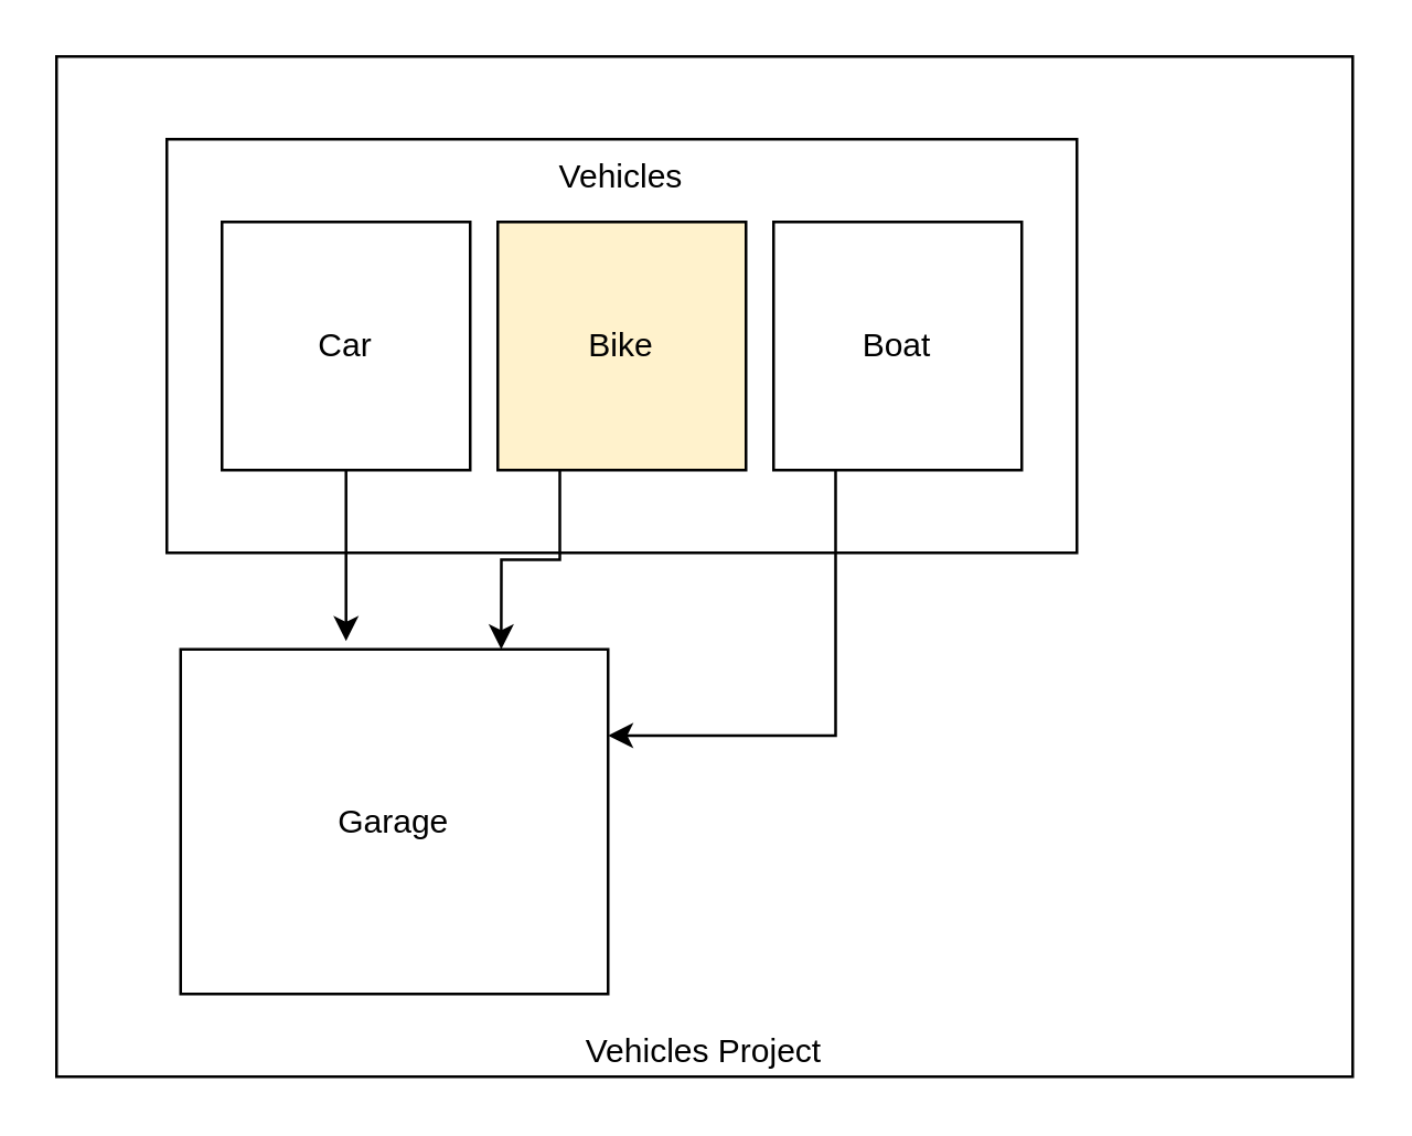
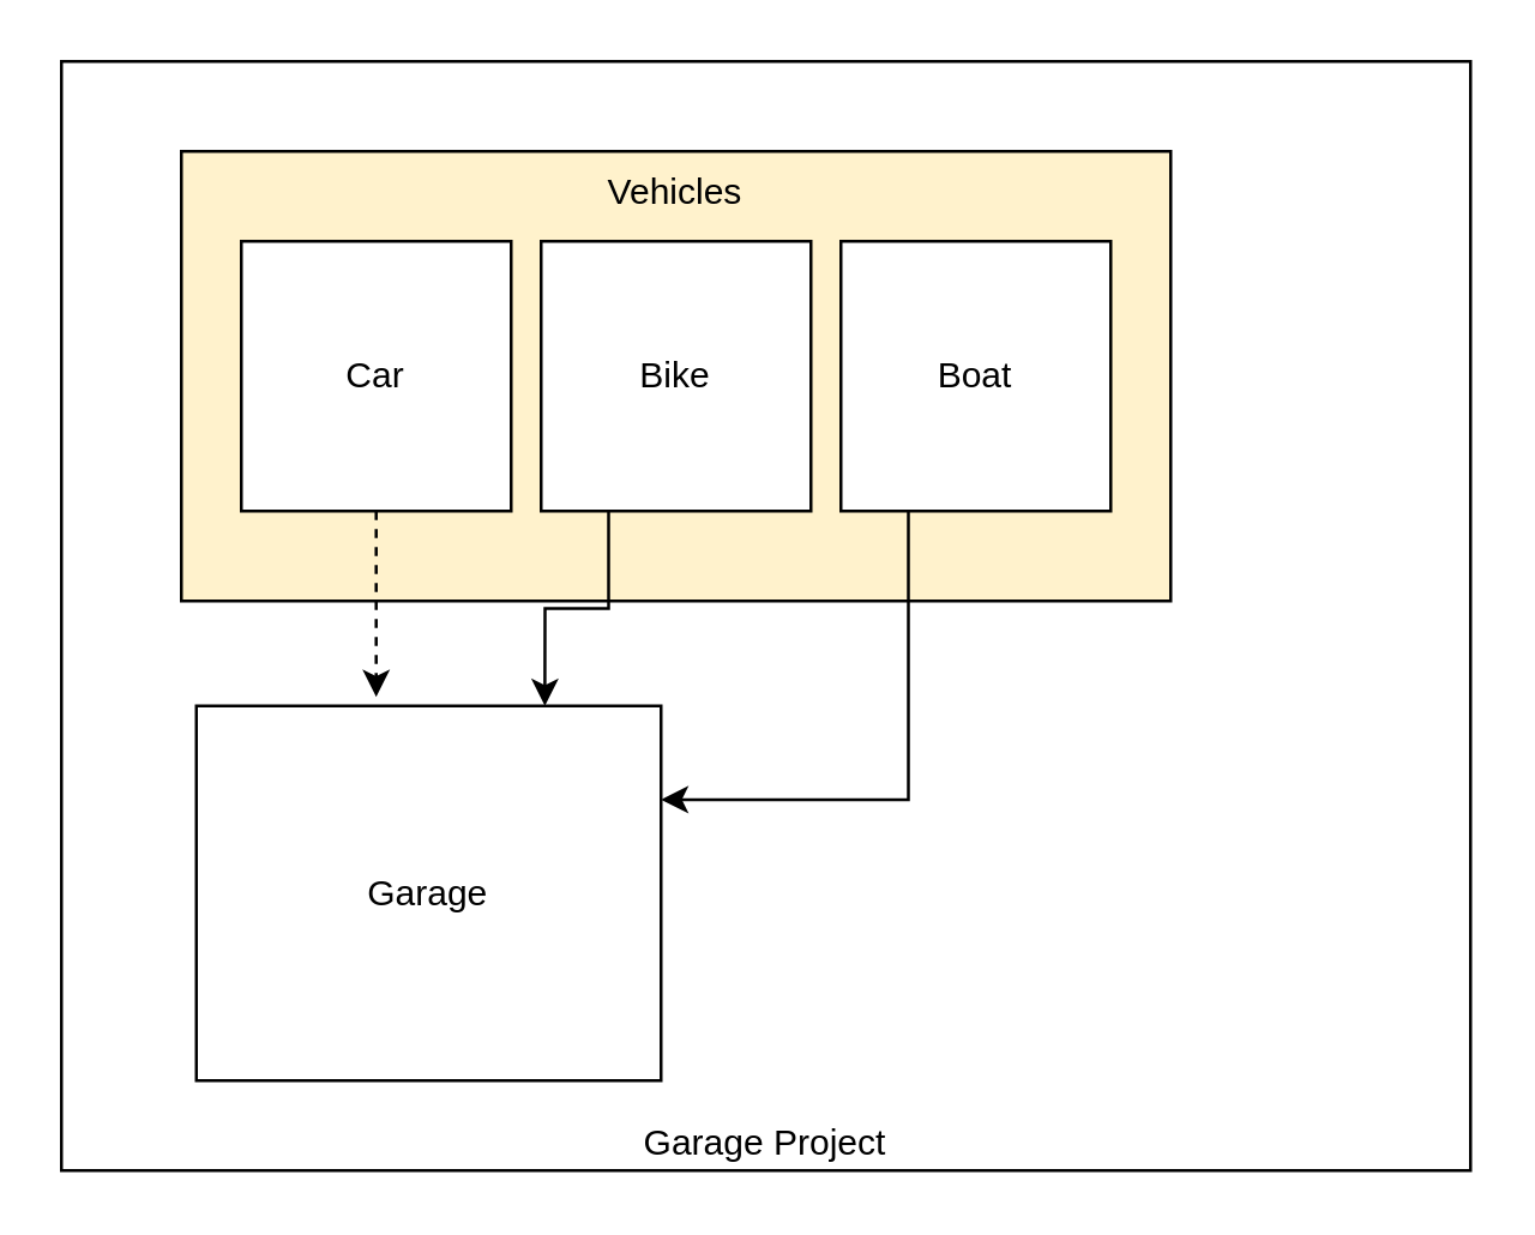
  <mxCell id="0" />
  <mxCell id="1" parent="0" />
- <mxCell id="2" value="Vehicles Project" style="rounded=0;whiteSpace=wrap;html=1;verticalAlign=bottom;" vertex="1" parent="1"><mxGeometry x="20" y="20" width="470" height="370" as="geometry" /></mxCell>
- <mxCell id="3" value="Vehicles" style="rounded=0;whiteSpace=wrap;html=1;verticalAlign=top;" vertex="1" parent="1"><mxGeometry x="60" y="50" width="330" height="150" as="geometry" /></mxCell>
- <mxCell id="4" style="edgeStyle=orthogonalEdgeStyle;rounded=0;orthogonalLoop=1;jettySize=auto;html=1;entryX=0.387;entryY=-0.024;entryDx=0;entryDy=0;entryPerimeter=0;" edge="1" parent="1" source="5" target="10"><mxGeometry relative="1" as="geometry" /></mxCell>
+ <mxCell id="2" value="Garage Project" style="rounded=0;whiteSpace=wrap;html=1;verticalAlign=bottom;" vertex="1" parent="1"><mxGeometry x="20" y="20" width="470" height="370" as="geometry" /></mxCell>
+ <mxCell id="3" value="Vehicles" style="rounded=0;whiteSpace=wrap;html=1;verticalAlign=top;fillColor=#fff2cc;" vertex="1" parent="1"><mxGeometry x="60" y="50" width="330" height="150" as="geometry" /></mxCell>
+ <mxCell id="4" style="edgeStyle=orthogonalEdgeStyle;rounded=0;orthogonalLoop=1;jettySize=auto;html=1;entryX=0.387;entryY=-0.024;entryDx=0;entryDy=0;entryPerimeter=0;dashed=1;" edge="1" parent="1" source="5" target="10"><mxGeometry relative="1" as="geometry" /></mxCell>
  <mxCell id="5" value="Car" style="whiteSpace=wrap;html=1;aspect=fixed;" vertex="1" parent="1"><mxGeometry x="80" y="80" width="90" height="90" as="geometry" /></mxCell>
  <mxCell id="6" style="edgeStyle=orthogonalEdgeStyle;rounded=0;orthogonalLoop=1;jettySize=auto;html=1;exitX=0.25;exitY=1;exitDx=0;exitDy=0;entryX=0.75;entryY=0;entryDx=0;entryDy=0;" edge="1" parent="1" source="7" target="10"><mxGeometry relative="1" as="geometry" /></mxCell>
- <mxCell id="7" value="Bike" style="whiteSpace=wrap;html=1;aspect=fixed;fillColor=#fff2cc;" vertex="1" parent="1"><mxGeometry x="180" y="80" width="90" height="90" as="geometry" /></mxCell>
+ <mxCell id="7" value="Bike" style="whiteSpace=wrap;html=1;aspect=fixed;" vertex="1" parent="1"><mxGeometry x="180" y="80" width="90" height="90" as="geometry" /></mxCell>
  <mxCell id="8" style="edgeStyle=orthogonalEdgeStyle;rounded=0;orthogonalLoop=1;jettySize=auto;html=1;exitX=0.25;exitY=1;exitDx=0;exitDy=0;entryX=1;entryY=0.25;entryDx=0;entryDy=0;" edge="1" parent="1" source="9" target="10"><mxGeometry relative="1" as="geometry" /></mxCell>
  <mxCell id="9" value="Boat" style="whiteSpace=wrap;html=1;aspect=fixed;" vertex="1" parent="1"><mxGeometry x="280" y="80" width="90" height="90" as="geometry" /></mxCell>
  <mxCell id="10" value="Garage" style="rounded=0;whiteSpace=wrap;html=1;verticalAlign=middle;align=center;" vertex="1" parent="1"><mxGeometry x="65" y="235" width="155" height="125" as="geometry" /></mxCell>
